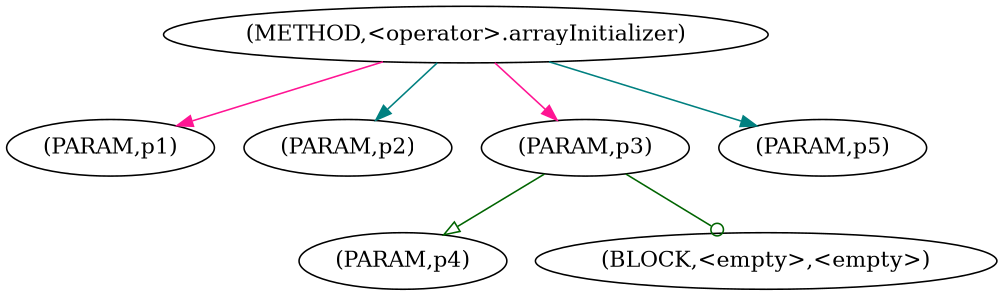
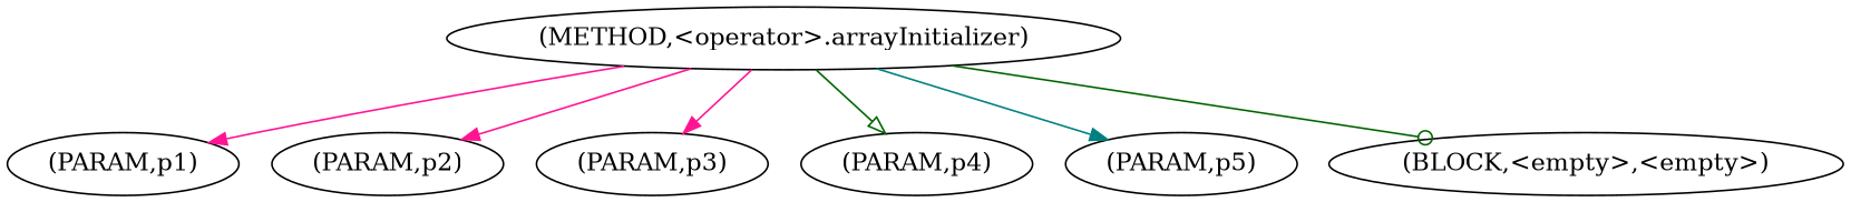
  digraph {
    edge [arrowhead=normal color=deeppink]
    n1 [label=<(METHOD,&lt;operator&gt;.arrayInitializer)>]
    n2 [label=<(PARAM,p1)>]
    n3 [label=<(PARAM,p2)>]
    n4 [label=<(PARAM,p3)>]
    n5 [label=<(PARAM,p4)>]
    n6 [label=<(PARAM,p5)>]
    n7 [label=<(BLOCK,&lt;empty&gt;,&lt;empty&gt;)>]
    n1 -> n2
-   n1 -> n3 [color=teal]
+   n1 -> n3
    n1 -> n4
-   n4 -> n5 [arrowhead=onormal color=darkgreen]
+   n1 -> n5 [arrowhead=onormal color=darkgreen]
    n1 -> n6 [color=teal]
-   n4 -> n7 [arrowhead=odot color=darkgreen]
+   n1 -> n7 [arrowhead=odot color=darkgreen]
  }
